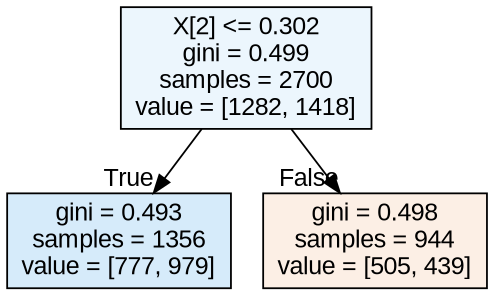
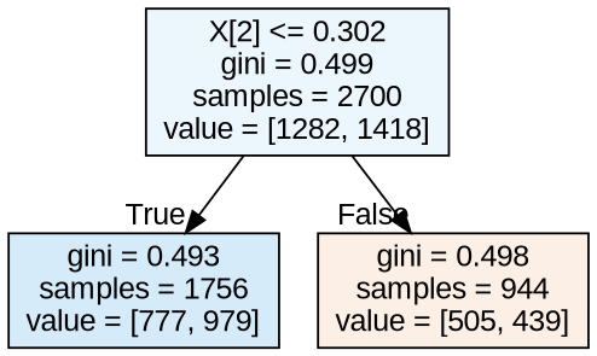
  digraph {
    fontname="Liberation Sans"
    node [color=black fontname="Liberation Sans" shape=box style=filled]
    edge [fontname="Liberation Sans" labeldistance=2.5]
    n1 [fillcolor="#ecf6fd" label="X[2] <= 0.302\ngini = 0.499\nsamples = 2700\nvalue = [1282, 1418]"]
-   n2 [fillcolor="#d6ebfa" label="gini = 0.493\nsamples = 1356\nvalue = [777, 979]"]
+   n2 [fillcolor="#d6ebfa" label="gini = 0.493\nsamples = 1756\nvalue = [777, 979]"]
    n3 [fillcolor="#fcefe5" label="gini = 0.498\nsamples = 944\nvalue = [505, 439]"]
    n1 -> n2 [headlabel=True labelangle=45]
    n1 -> n3 [headlabel=False labelangle=-45]
  }
